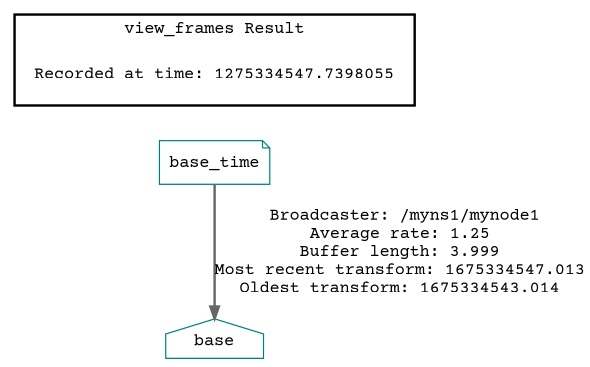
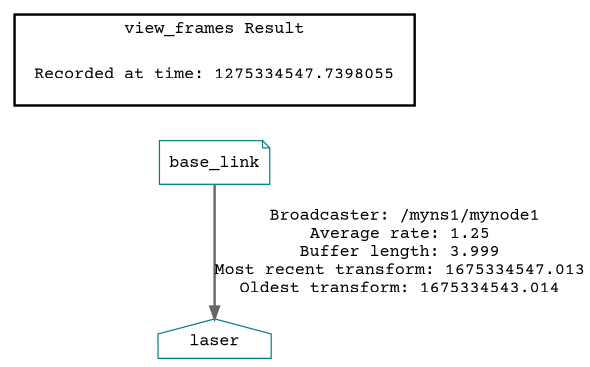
  digraph {
    fontname="Courier Prime"
    node [color=teal fontname="Courier Prime"]
    edge [fontname="Courier Prime"]
    n1 [color=gray40 label="Recorded at time: 1275334547.7398055" shape=plaintext]
-   base_link [shape=note label=base_time]
-   laser [shape=house label=base]
+   base_link [shape=note]
+   laser [shape=house]
    subgraph cluster_1 {
      color=black
      label="view_frames Result"
      style=bold
      n1
    }
    n1 -> base_link [style=invis]
    base_link -> laser [color=gray40 label=" Broadcaster: /myns1/mynode1\nAverage rate: 1.25\nBuffer length: 3.999\nMost recent transform: 1675334547.013\nOldest transform: 1675334543.014\n" style=bold]
  }
